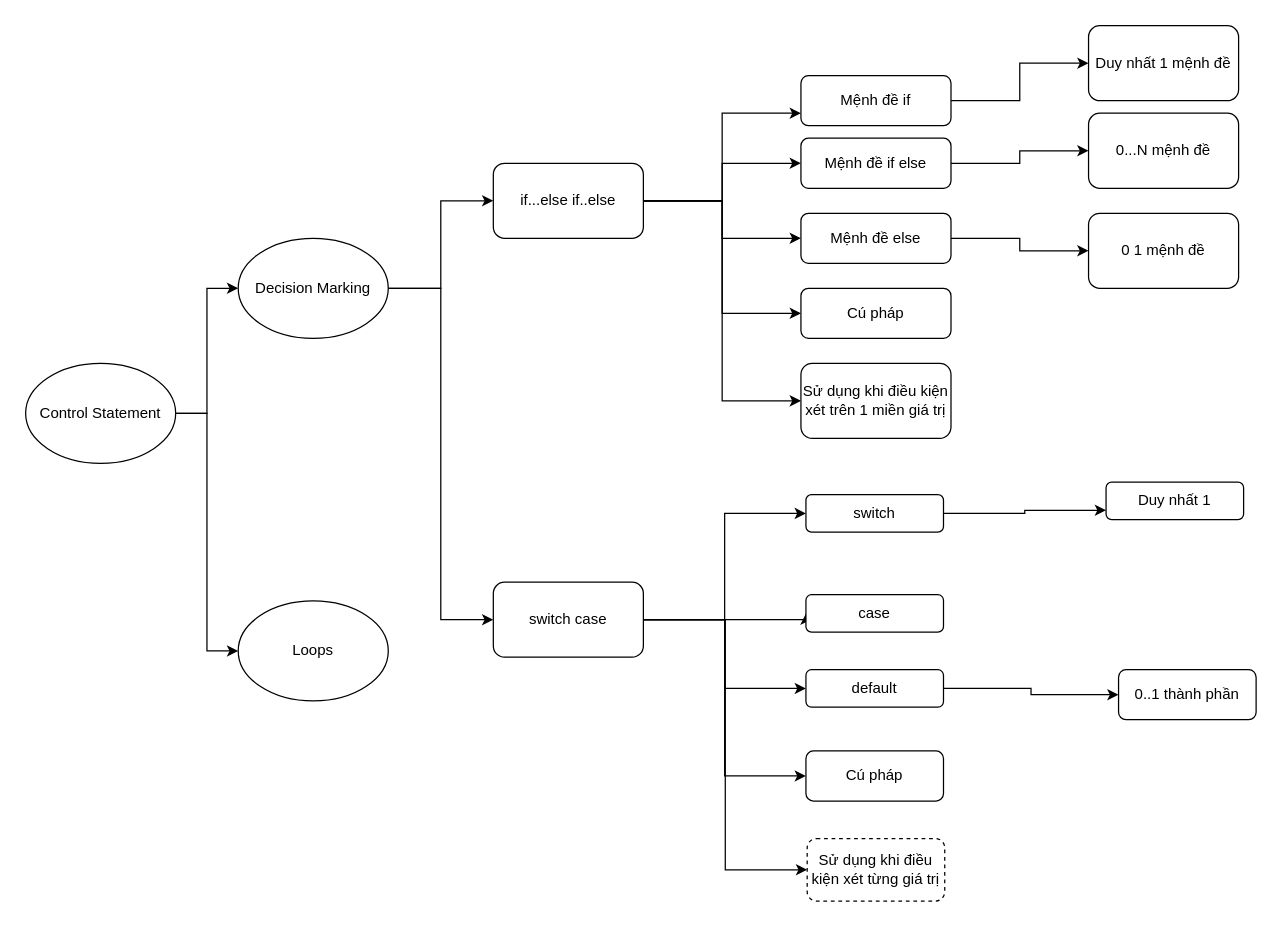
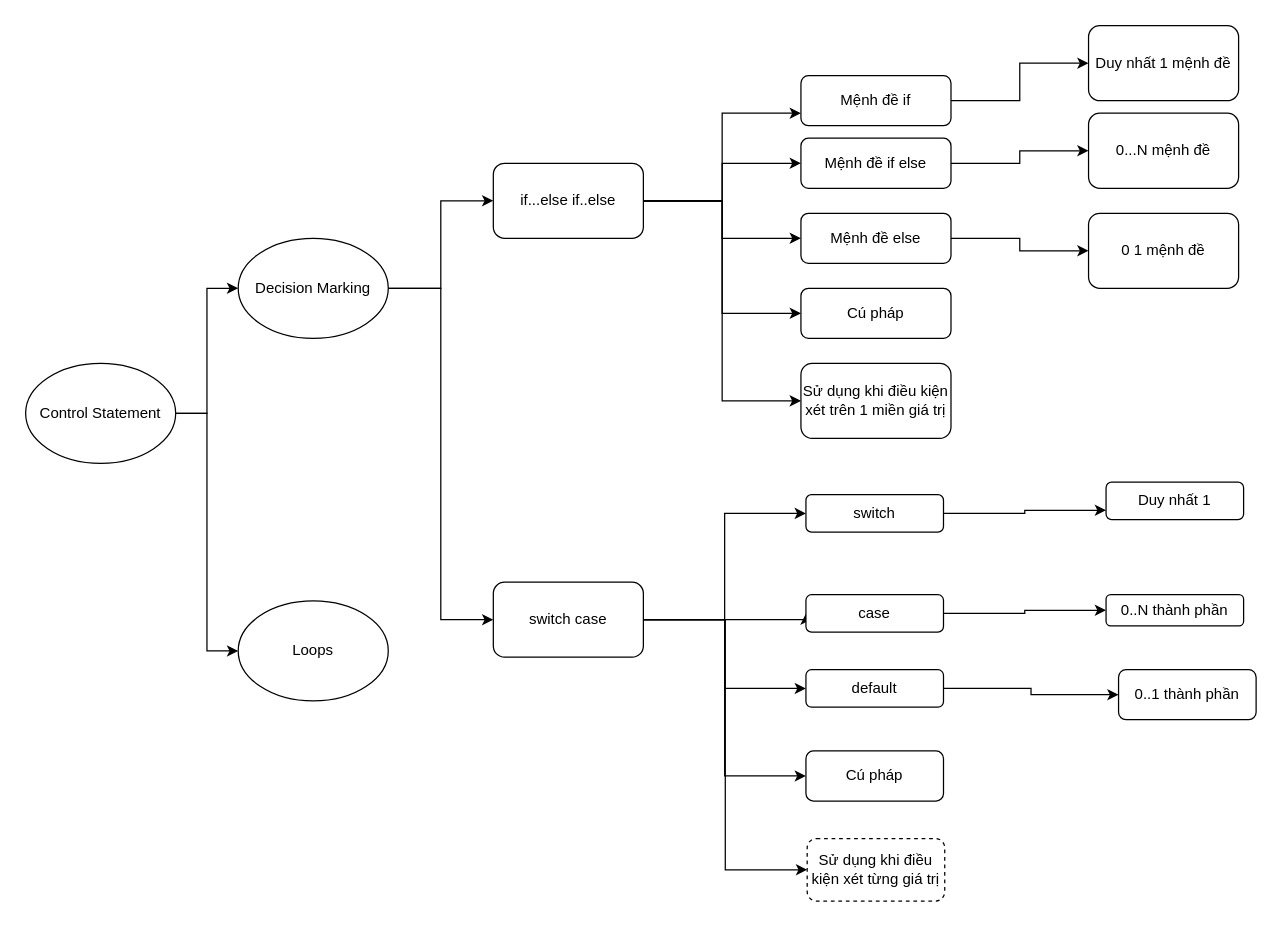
  <mxCell id="0" />
  <mxCell id="1" parent="0" />
  <mxCell id="2" style="edgeStyle=orthogonalEdgeStyle;rounded=0;orthogonalLoop=1;jettySize=auto;html=1;entryX=0;entryY=0.5;entryDx=0;entryDy=0;" edge="1" parent="1" source="4" target="7"><mxGeometry relative="1" as="geometry" /></mxCell>
  <mxCell id="3" style="edgeStyle=orthogonalEdgeStyle;rounded=0;orthogonalLoop=1;jettySize=auto;html=1;entryX=0;entryY=0.5;entryDx=0;entryDy=0;" edge="1" parent="1" source="4" target="8"><mxGeometry relative="1" as="geometry" /></mxCell>
  <mxCell id="4" value="Control Statement" style="ellipse;whiteSpace=wrap;html=1;" vertex="1" parent="1"><mxGeometry x="20" y="290" width="120" height="80" as="geometry" /></mxCell>
  <mxCell id="5" style="edgeStyle=orthogonalEdgeStyle;rounded=0;orthogonalLoop=1;jettySize=auto;html=1;entryX=0;entryY=0.5;entryDx=0;entryDy=0;" edge="1" parent="1" source="7" target="14"><mxGeometry relative="1" as="geometry" /></mxCell>
  <mxCell id="6" style="edgeStyle=orthogonalEdgeStyle;rounded=0;orthogonalLoop=1;jettySize=auto;html=1;entryX=0;entryY=0.5;entryDx=0;entryDy=0;" edge="1" parent="1" source="7" target="20"><mxGeometry relative="1" as="geometry" /></mxCell>
  <mxCell id="7" value="Decision Marking" style="ellipse;whiteSpace=wrap;html=1;" vertex="1" parent="1"><mxGeometry x="190" y="190" width="120" height="80" as="geometry" /></mxCell>
  <mxCell id="8" value="Loops" style="ellipse;whiteSpace=wrap;html=1;" vertex="1" parent="1"><mxGeometry x="190" y="480" width="120" height="80" as="geometry" /></mxCell>
  <mxCell id="9" style="edgeStyle=orthogonalEdgeStyle;rounded=0;orthogonalLoop=1;jettySize=auto;html=1;entryX=0;entryY=0.75;entryDx=0;entryDy=0;" edge="1" parent="1" source="14" target="22"><mxGeometry relative="1" as="geometry" /></mxCell>
  <mxCell id="10" style="edgeStyle=orthogonalEdgeStyle;rounded=0;orthogonalLoop=1;jettySize=auto;html=1;entryX=0;entryY=0.5;entryDx=0;entryDy=0;" edge="1" parent="1" source="14" target="24"><mxGeometry relative="1" as="geometry" /></mxCell>
  <mxCell id="11" style="edgeStyle=orthogonalEdgeStyle;rounded=0;orthogonalLoop=1;jettySize=auto;html=1;entryX=0;entryY=0.5;entryDx=0;entryDy=0;" edge="1" parent="1" source="14" target="26"><mxGeometry relative="1" as="geometry" /></mxCell>
  <mxCell id="12" style="edgeStyle=orthogonalEdgeStyle;rounded=0;orthogonalLoop=1;jettySize=auto;html=1;entryX=0;entryY=0.5;entryDx=0;entryDy=0;" edge="1" parent="1" source="14" target="30"><mxGeometry relative="1" as="geometry" /></mxCell>
  <mxCell id="13" style="edgeStyle=orthogonalEdgeStyle;rounded=0;orthogonalLoop=1;jettySize=auto;html=1;entryX=0;entryY=0.5;entryDx=0;entryDy=0;" edge="1" parent="1" source="14" target="41"><mxGeometry relative="1" as="geometry" /></mxCell>
  <mxCell id="14" value="if...else if..else" style="rounded=1;whiteSpace=wrap;html=1;" vertex="1" parent="1"><mxGeometry x="394" y="130" width="120" height="60" as="geometry" /></mxCell>
  <mxCell id="15" style="edgeStyle=orthogonalEdgeStyle;rounded=0;orthogonalLoop=1;jettySize=auto;html=1;entryX=0;entryY=0.5;entryDx=0;entryDy=0;" edge="1" parent="1" source="20" target="32"><mxGeometry relative="1" as="geometry" /></mxCell>
  <mxCell id="16" style="edgeStyle=orthogonalEdgeStyle;rounded=0;orthogonalLoop=1;jettySize=auto;html=1;entryX=0;entryY=0.5;entryDx=0;entryDy=0;" edge="1" parent="1" source="20" target="34"><mxGeometry relative="1" as="geometry"><Array as="points"><mxPoint x="644" y="495" /></Array></mxGeometry></mxCell>
  <mxCell id="17" style="edgeStyle=orthogonalEdgeStyle;rounded=0;orthogonalLoop=1;jettySize=auto;html=1;entryX=0;entryY=0.5;entryDx=0;entryDy=0;" edge="1" parent="1" source="20" target="36"><mxGeometry relative="1" as="geometry" /></mxCell>
  <mxCell id="18" style="edgeStyle=orthogonalEdgeStyle;rounded=0;orthogonalLoop=1;jettySize=auto;html=1;entryX=0;entryY=0.5;entryDx=0;entryDy=0;" edge="1" parent="1" source="20" target="40"><mxGeometry relative="1" as="geometry" /></mxCell>
  <mxCell id="19" style="edgeStyle=orthogonalEdgeStyle;rounded=0;orthogonalLoop=1;jettySize=auto;html=1;entryX=0;entryY=0.5;entryDx=0;entryDy=0;" edge="1" parent="1" source="20" target="42"><mxGeometry relative="1" as="geometry" /></mxCell>
  <mxCell id="20" value="switch case" style="rounded=1;whiteSpace=wrap;html=1;" vertex="1" parent="1"><mxGeometry x="394" y="465" width="120" height="60" as="geometry" /></mxCell>
  <mxCell id="21" style="edgeStyle=orthogonalEdgeStyle;rounded=0;orthogonalLoop=1;jettySize=auto;html=1;entryX=0;entryY=0.5;entryDx=0;entryDy=0;" edge="1" parent="1" source="22" target="27"><mxGeometry relative="1" as="geometry" /></mxCell>
  <mxCell id="22" value="Mệnh đề if" style="rounded=1;whiteSpace=wrap;html=1;" vertex="1" parent="1"><mxGeometry x="640" y="60" width="120" height="40" as="geometry" /></mxCell>
  <mxCell id="23" style="edgeStyle=orthogonalEdgeStyle;rounded=0;orthogonalLoop=1;jettySize=auto;html=1;entryX=0;entryY=0.5;entryDx=0;entryDy=0;" edge="1" parent="1" source="24" target="28"><mxGeometry relative="1" as="geometry" /></mxCell>
  <mxCell id="24" value="Mệnh đề if else" style="rounded=1;whiteSpace=wrap;html=1;" vertex="1" parent="1"><mxGeometry x="640" y="110" width="120" height="40" as="geometry" /></mxCell>
  <mxCell id="25" style="edgeStyle=orthogonalEdgeStyle;rounded=0;orthogonalLoop=1;jettySize=auto;html=1;" edge="1" parent="1" source="26" target="29"><mxGeometry relative="1" as="geometry" /></mxCell>
  <mxCell id="26" value="Mệnh đề else" style="rounded=1;whiteSpace=wrap;html=1;" vertex="1" parent="1"><mxGeometry x="640" y="170" width="120" height="40" as="geometry" /></mxCell>
  <mxCell id="27" value="Duy nhất 1 mệnh đề" style="rounded=1;whiteSpace=wrap;html=1;" vertex="1" parent="1"><mxGeometry x="870" y="20" width="120" height="60" as="geometry" /></mxCell>
  <mxCell id="28" value="0...N mệnh đề" style="rounded=1;whiteSpace=wrap;html=1;" vertex="1" parent="1"><mxGeometry x="870" y="90" width="120" height="60" as="geometry" /></mxCell>
  <mxCell id="29" value="0 1 mệnh đề" style="rounded=1;whiteSpace=wrap;html=1;" vertex="1" parent="1"><mxGeometry x="870" y="170" width="120" height="60" as="geometry" /></mxCell>
  <mxCell id="30" value="Cú pháp" style="rounded=1;whiteSpace=wrap;html=1;" vertex="1" parent="1"><mxGeometry x="640" y="230" width="120" height="40" as="geometry" /></mxCell>
  <mxCell id="31" style="edgeStyle=orthogonalEdgeStyle;rounded=0;orthogonalLoop=1;jettySize=auto;html=1;entryX=0;entryY=0.75;entryDx=0;entryDy=0;" edge="1" parent="1" source="32" target="37"><mxGeometry relative="1" as="geometry" /></mxCell>
  <mxCell id="32" value="switch" style="rounded=1;whiteSpace=wrap;html=1;" vertex="1" parent="1"><mxGeometry x="644" y="395" width="110" height="30" as="geometry" /></mxCell>
+ <mxCell id="33" style="edgeStyle=orthogonalEdgeStyle;rounded=0;orthogonalLoop=1;jettySize=auto;html=1;entryX=0;entryY=0.5;entryDx=0;entryDy=0;" edge="1" parent="1" source="34" target="38"><mxGeometry relative="1" as="geometry" /></mxCell>
  <mxCell id="34" value="case" style="rounded=1;whiteSpace=wrap;html=1;" vertex="1" parent="1"><mxGeometry x="644" y="475" width="110" height="30" as="geometry" /></mxCell>
  <mxCell id="35" style="edgeStyle=orthogonalEdgeStyle;rounded=0;orthogonalLoop=1;jettySize=auto;html=1;entryX=0;entryY=0.5;entryDx=0;entryDy=0;" edge="1" parent="1" source="36" target="39"><mxGeometry relative="1" as="geometry" /></mxCell>
  <mxCell id="36" value="default" style="rounded=1;whiteSpace=wrap;html=1;" vertex="1" parent="1"><mxGeometry x="644" y="535" width="110" height="30" as="geometry" /></mxCell>
  <mxCell id="37" value="Duy nhất 1" style="rounded=1;whiteSpace=wrap;html=1;" vertex="1" parent="1"><mxGeometry x="884" y="385" width="110" height="30" as="geometry" /></mxCell>
+ <mxCell id="38" value="0..N thành phần" style="rounded=1;whiteSpace=wrap;html=1;" vertex="1" parent="1"><mxGeometry x="884" y="475" width="110" height="25" as="geometry" /></mxCell>
  <mxCell id="39" value="0..1 thành phần" style="rounded=1;whiteSpace=wrap;html=1;" vertex="1" parent="1"><mxGeometry x="894" y="535" width="110" height="40" as="geometry" /></mxCell>
  <mxCell id="40" value="Cú pháp" style="rounded=1;whiteSpace=wrap;html=1;" vertex="1" parent="1"><mxGeometry x="644" y="600" width="110" height="40" as="geometry" /></mxCell>
  <mxCell id="41" value="Sử dụng khi điều kiện xét trên 1 miền giá trị" style="rounded=1;whiteSpace=wrap;html=1;" vertex="1" parent="1"><mxGeometry x="640" y="290" width="120" height="60" as="geometry" /></mxCell>
  <mxCell id="42" value="Sử dụng khi điều kiện xét từng giá trị" style="rounded=1;whiteSpace=wrap;html=1;dashed=1;" vertex="1" parent="1"><mxGeometry x="645" y="670" width="110" height="50" as="geometry" /></mxCell>
